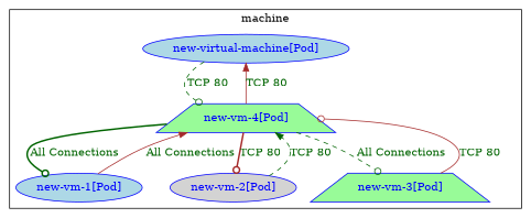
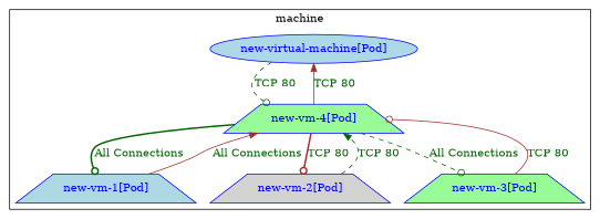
  digraph {
    node [color=blue fillcolor=lightblue fontcolor=blue shape=trapezium style=filled]
    edge [arrowhead=odot color=darkgreen fontcolor=darkgreen style=dashed weight=0.5]
    n1 [label="new-virtual-machine[Pod]" shape=ellipse]
-   n2 [label="new-vm-1[Pod]" shape=ellipse]
-   n3 [fillcolor=lightgrey label="new-vm-2[Pod]" shape=ellipse]
+   n2 [label="new-vm-1[Pod]"]
+   n3 [fillcolor=lightgrey label="new-vm-2[Pod]"]
    n4 [fillcolor=palegreen label="new-vm-3[Pod]"]
    n5 [fillcolor=palegreen label="new-vm-4[Pod]"]
    subgraph cluster_1 {
      color=black
      fontcolor=black
      label=machine
      n1
      n2
      n3
      n4
      n5
    }
    n1 -> n5 [label="TCP 80"]
    n2 -> n5 [arrowhead=normal color=brown label="All Connections" style=solid]
    n3 -> n5 [arrowhead=normal label="TCP 80"]
    n4 -> n5 [color=brown label="TCP 80" style=solid]
    n5 -> n1 [arrowhead=normal color=brown label="TCP 80" style=solid weight=1]
    n5 -> n2 [label="All Connections" style=bold weight=1]
    n5 -> n3 [color=brown label="TCP 80" style=bold weight=1]
    n5 -> n4 [label="All Connections" weight=1]
  }
